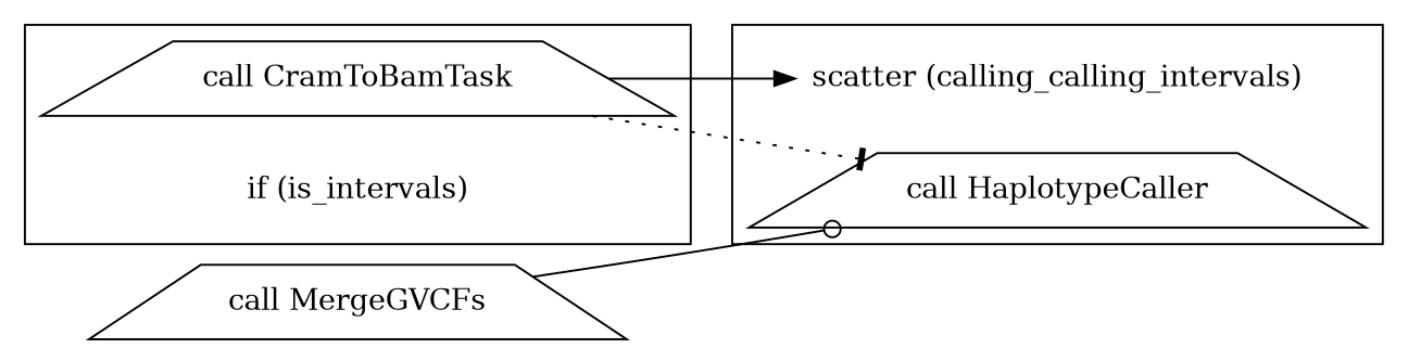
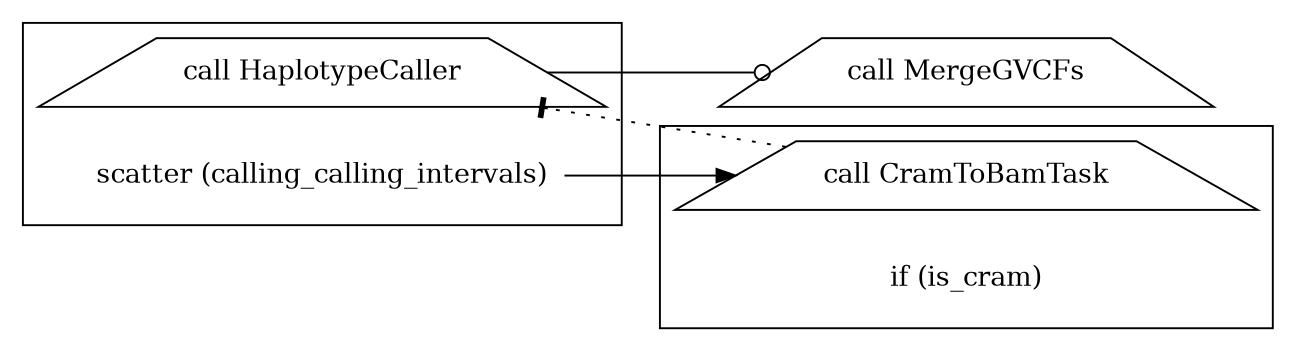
  digraph {
    compound=true
    rankdir=LR
    node [shape=trapezium]
    edge [style=solid]
    "call HaplotypeCaller"
    n2 [label="scatter (calling_calling_intervals)" shape=plaintext]
    "call CramToBamTask"
-   "if (is_cram)" [shape=plaintext label="if (is_intervals)"]
+   "if (is_cram)" [shape=plaintext]
    "call MergeGVCFs"
    subgraph cluster_1 {
      "call HaplotypeCaller"
      n2
    }
    subgraph cluster_2 {
      "call CramToBamTask"
      "if (is_cram)"
    }
-   "call MergeGVCFs" -> "call HaplotypeCaller" [arrowhead=odot]
+   "call HaplotypeCaller" -> "call MergeGVCFs" [arrowhead=odot]
    "call CramToBamTask" -> "call HaplotypeCaller" [arrowhead=tee style=dotted]
-   "call CramToBamTask" -> n2 [arrowhead=normal]
+   n2 -> "call CramToBamTask" [arrowhead=normal]
  }
